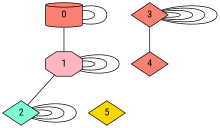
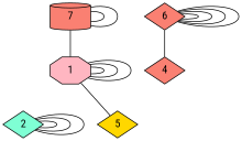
  graph {
    fontname="Roboto Condensed"
    node [fillcolor=salmon fontname="Roboto Condensed" shape=diamond style=filled]
    edge [fontname="Roboto Condensed"]
-   0 [shape=cylinder]
+   0 [shape=cylinder label=7]
    1 [fillcolor=lightpink shape=octagon]
    2 [fillcolor=aquamarine]
-   3
+   3 [label=6]
    4
    5 [fillcolor=gold]
    0 -- 0
    0 -- 0
    0 -- 1
    1 -- 1
    1 -- 1
    1 -- 1
-   1 -- 2
+   1 -- 5
    2 -- 2
    2 -- 2
    2 -- 2
    3 -- 3
    3 -- 3
    3 -- 3
    3 -- 3
    3 -- 4
  }
